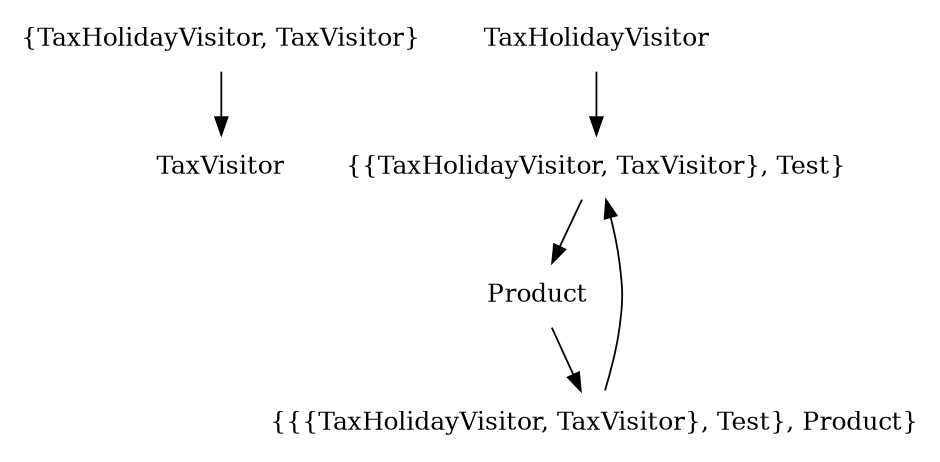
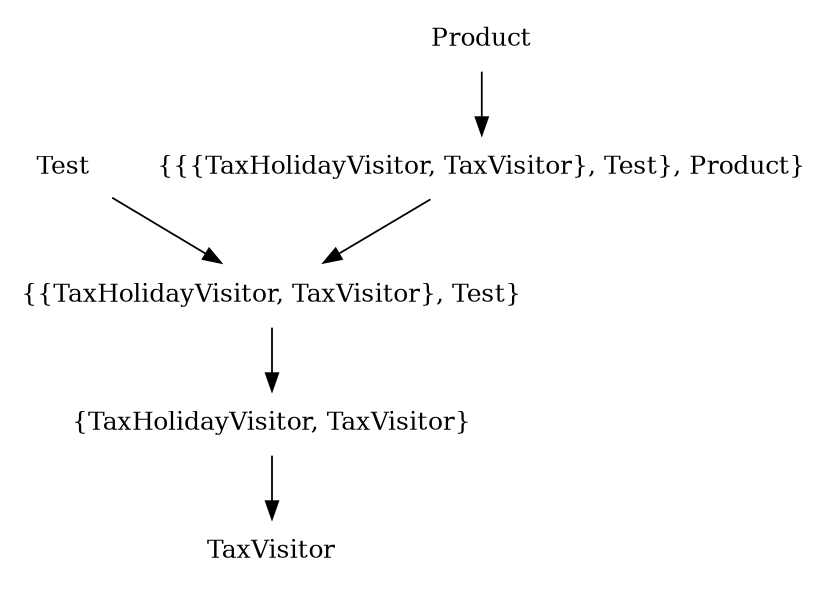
  digraph {
    rankdir=TB
    node [shape=plaintext]
    "{TaxHolidayVisitor, TaxVisitor}"
    TaxVisitor
    "{{TaxHolidayVisitor, TaxVisitor}, Test}"
-   Test [label=TaxHolidayVisitor]
+   Test
    "{{{TaxHolidayVisitor, TaxVisitor}, Test}, Product}"
    Product
    "{TaxHolidayVisitor, TaxVisitor}" -> TaxVisitor
-   "{{TaxHolidayVisitor, TaxVisitor}, Test}" -> Product
+   "{{TaxHolidayVisitor, TaxVisitor}, Test}" -> "{TaxHolidayVisitor, TaxVisitor}"
    Test -> "{{TaxHolidayVisitor, TaxVisitor}, Test}"
    "{{{TaxHolidayVisitor, TaxVisitor}, Test}, Product}" -> "{{TaxHolidayVisitor, TaxVisitor}, Test}"
    Product -> "{{{TaxHolidayVisitor, TaxVisitor}, Test}, Product}"
  }
